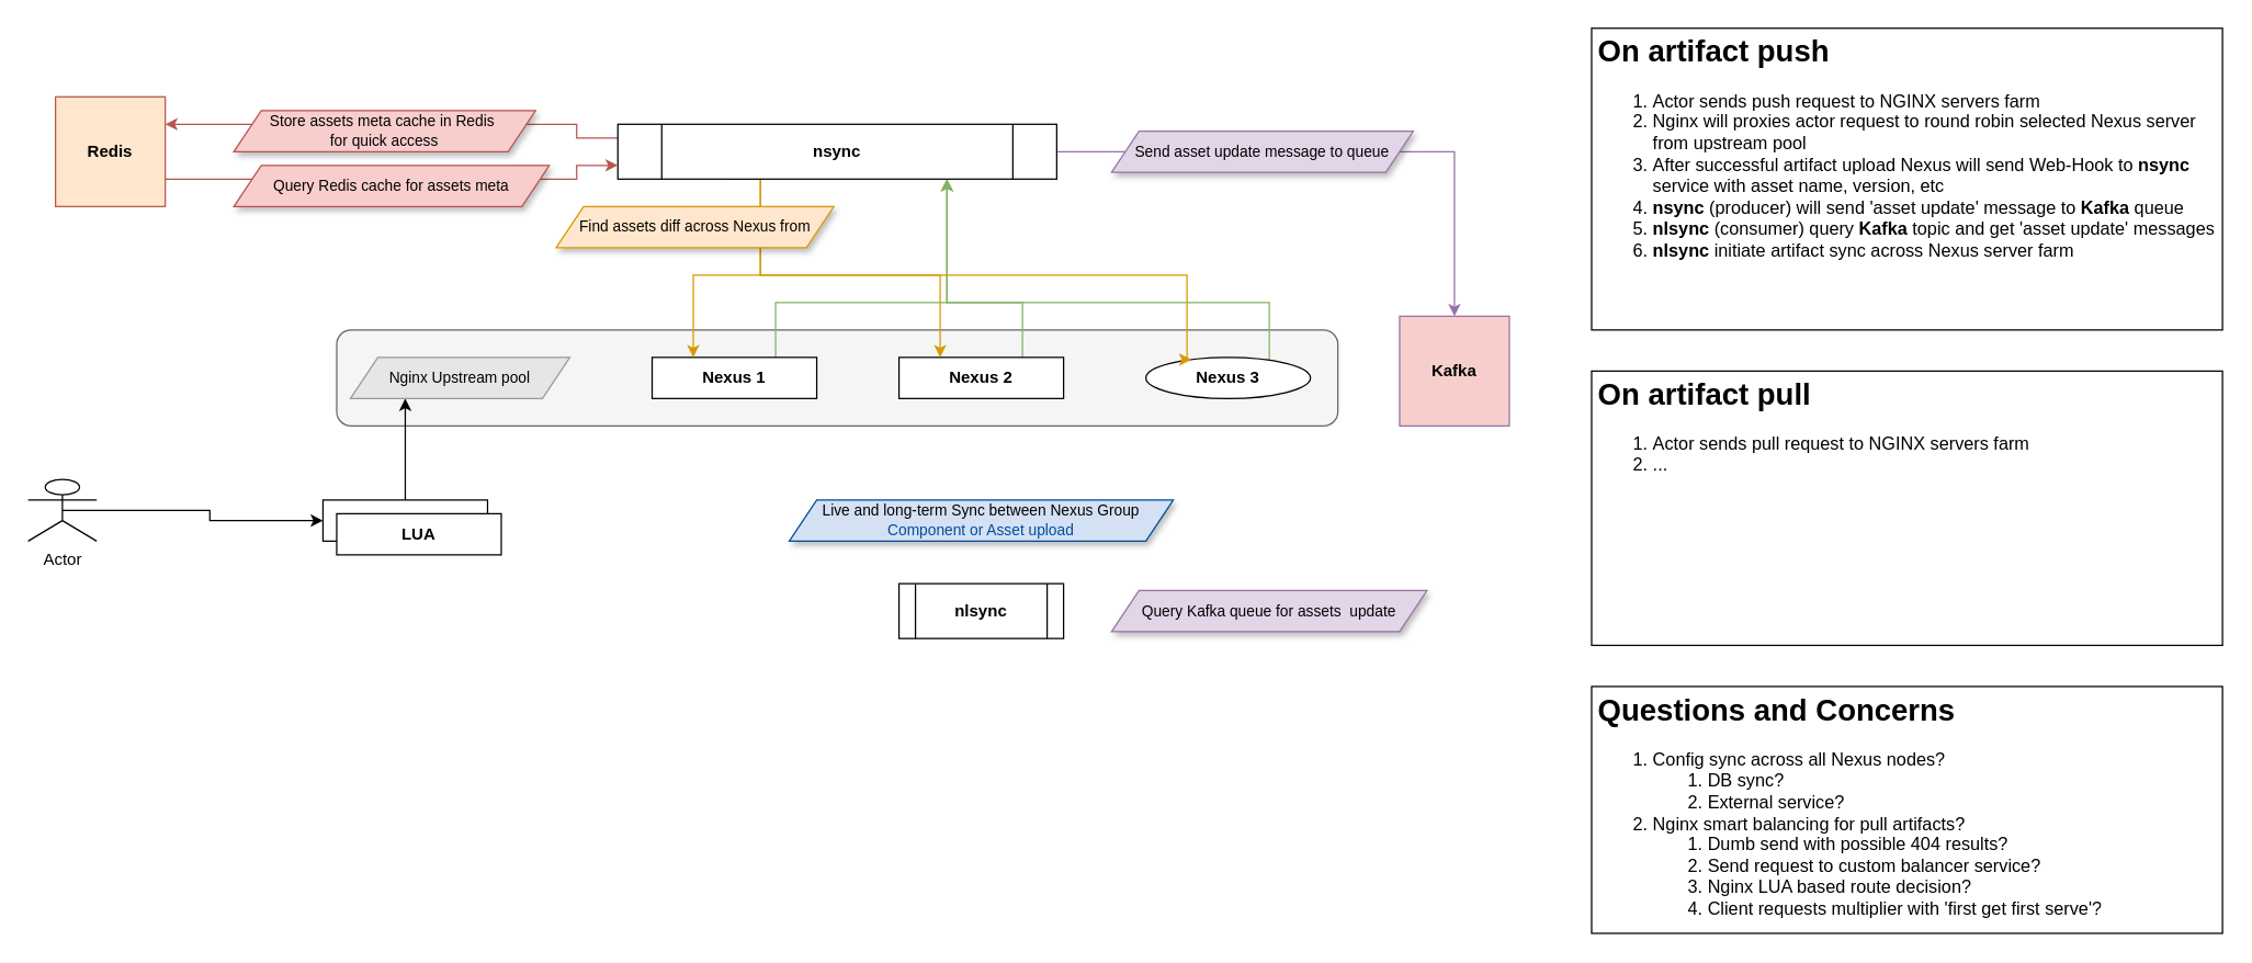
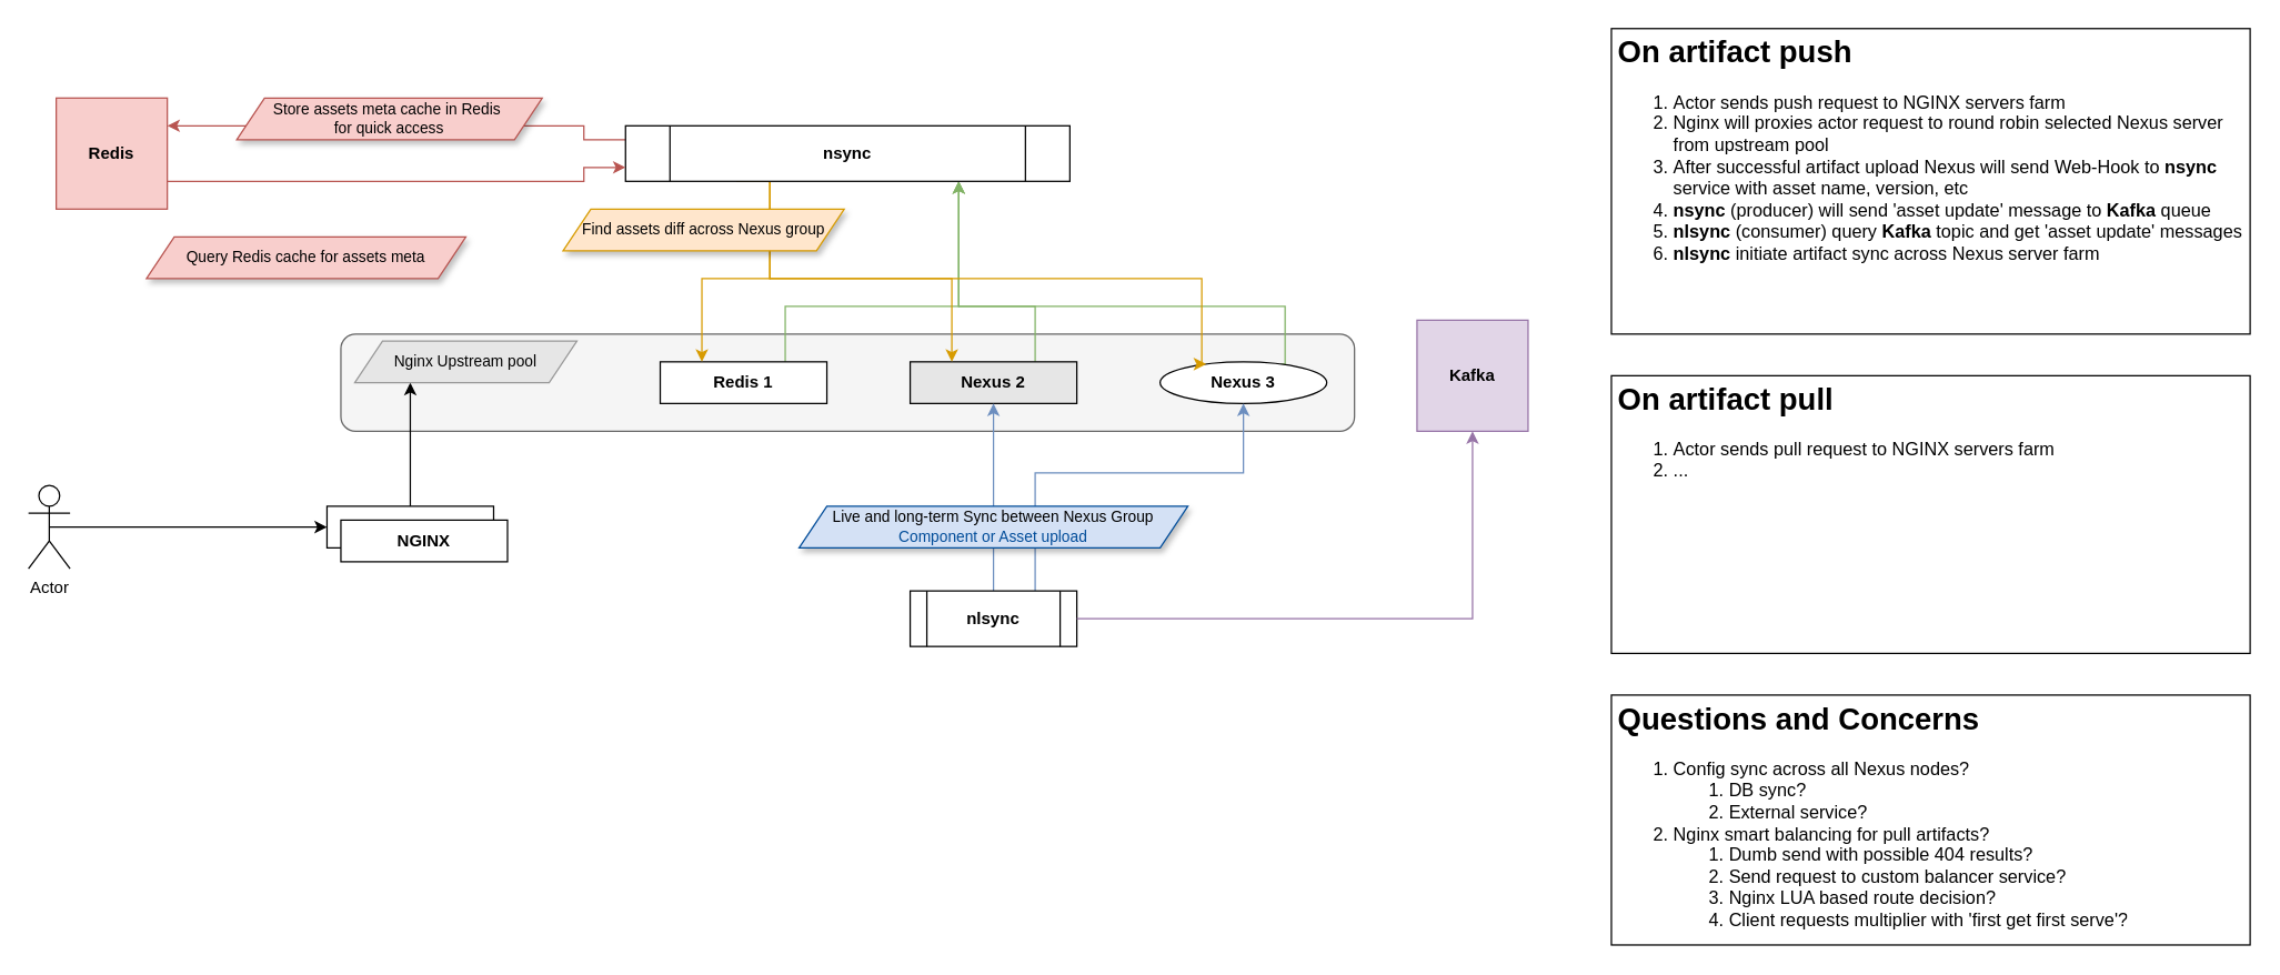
  <mxCell id="0" />
  <mxCell id="1" parent="0" />
  <mxCell id="2" value="" style="rounded=1;whiteSpace=wrap;html=1;shadow=0;fontSize=11;fontColor=#333333;strokeColor=#666666;fillColor=#f5f5f5;" vertex="1" parent="1"><mxGeometry x="245" y="240" width="730" height="70" as="geometry" /></mxCell>
  <mxCell id="3" style="edgeStyle=orthogonalEdgeStyle;rounded=0;orthogonalLoop=1;jettySize=auto;html=1;exitX=0.5;exitY=0.5;exitDx=0;exitDy=0;exitPerimeter=0;entryX=0;entryY=0.5;entryDx=0;entryDy=0;fontSize=11;fontColor=#000000;" edge="1" parent="1" source="4" target="23"><mxGeometry relative="1" as="geometry" /></mxCell>
- <mxCell id="4" value="Actor" style="shape=umlActor;verticalLabelPosition=bottom;verticalAlign=top;html=1;outlineConnect=0;" vertex="1" parent="1"><mxGeometry x="20" y="349" width="50" height="45" as="geometry" /></mxCell>
+ <mxCell id="4" value="Actor" style="shape=umlActor;verticalLabelPosition=bottom;verticalAlign=top;html=1;outlineConnect=0;" vertex="1" parent="1"><mxGeometry x="20" y="349" width="30" height="60" as="geometry" /></mxCell>
  <mxCell id="5" style="edgeStyle=orthogonalEdgeStyle;rounded=0;orthogonalLoop=1;jettySize=auto;html=1;exitX=0.75;exitY=0;exitDx=0;exitDy=0;entryX=0.75;entryY=1;entryDx=0;entryDy=0;fontSize=11;fontColor=#97D077;strokeColor=#82b366;fillColor=#d5e8d4;" edge="1" parent="1" source="6" target="16"><mxGeometry relative="1" as="geometry"><Array as="points"><mxPoint x="565" y="220" /><mxPoint x="690" y="220" /></Array></mxGeometry></mxCell>
- <mxCell id="6" value="Nexus 1" style="rounded=0;whiteSpace=wrap;html=1;fontStyle=1" vertex="1" parent="1"><mxGeometry x="475" y="260" width="120" height="30" as="geometry" /></mxCell>
+ <mxCell id="6" value="Redis 1" style="rounded=0;whiteSpace=wrap;html=1;fontStyle=1" vertex="1" parent="1"><mxGeometry x="475" y="260" width="120" height="30" as="geometry" /></mxCell>
  <mxCell id="7" style="edgeStyle=orthogonalEdgeStyle;rounded=0;orthogonalLoop=1;jettySize=auto;html=1;exitX=0.75;exitY=0;exitDx=0;exitDy=0;fontSize=11;fontColor=#97D077;entryX=0.75;entryY=1;entryDx=0;entryDy=0;strokeColor=#82b366;fillColor=#d5e8d4;" edge="1" parent="1" source="8" target="16"><mxGeometry relative="1" as="geometry"><mxPoint x="750" y="170" as="targetPoint" /><Array as="points"><mxPoint x="745" y="220" /><mxPoint x="690" y="220" /></Array></mxGeometry></mxCell>
- <mxCell id="8" value="Nexus 2" style="rounded=0;whiteSpace=wrap;html=1;fontStyle=1" vertex="1" parent="1"><mxGeometry x="655" y="260" width="120" height="30" as="geometry" /></mxCell>
+ <mxCell id="8" value="Nexus 2" style="rounded=0;whiteSpace=wrap;html=1;fontStyle=1;fillColor=#e6e6e6;" vertex="1" parent="1"><mxGeometry x="655" y="260" width="120" height="30" as="geometry" /></mxCell>
  <mxCell id="9" style="edgeStyle=orthogonalEdgeStyle;rounded=0;orthogonalLoop=1;jettySize=auto;html=1;exitX=0.75;exitY=0;exitDx=0;exitDy=0;entryX=0.75;entryY=1;entryDx=0;entryDy=0;fontColor=#97D077;fillColor=#d5e8d4;strokeColor=#82b366;" edge="1" parent="1" source="10" target="16"><mxGeometry relative="1" as="geometry"><Array as="points"><mxPoint x="925" y="220" /><mxPoint x="690" y="220" /></Array></mxGeometry></mxCell>
  <mxCell id="10" value="Nexus 3" style="ellipse;whiteSpace=wrap;html=1;fontStyle=1;" vertex="1" parent="1"><mxGeometry x="835" y="260" width="120" height="30" as="geometry" /></mxCell>
- <mxCell id="11" style="edgeStyle=orthogonalEdgeStyle;rounded=0;orthogonalLoop=1;jettySize=auto;html=1;exitX=1;exitY=0.5;exitDx=0;exitDy=0;entryX=0.5;entryY=0;entryDx=0;entryDy=0;fontSize=13;fontColor=#000000;fillColor=#e1d5e7;strokeColor=#9673a6;" edge="1" parent="1" source="16" target="34"><mxGeometry relative="1" as="geometry" /></mxCell>
  <mxCell id="12" style="edgeStyle=orthogonalEdgeStyle;rounded=0;orthogonalLoop=1;jettySize=auto;html=1;exitX=0.25;exitY=1;exitDx=0;exitDy=0;entryX=0.25;entryY=0;entryDx=0;entryDy=0;fontSize=13;fontColor=#000000;fillColor=#ffe6cc;strokeColor=#d79b00;" edge="1" parent="1" source="16" target="6"><mxGeometry relative="1" as="geometry"><Array as="points"><mxPoint x="554" y="130" /><mxPoint x="554" y="200" /><mxPoint x="505" y="200" /></Array></mxGeometry></mxCell>
  <mxCell id="13" style="edgeStyle=orthogonalEdgeStyle;rounded=0;orthogonalLoop=1;jettySize=auto;html=1;exitX=0.25;exitY=1;exitDx=0;exitDy=0;entryX=0.25;entryY=0;entryDx=0;entryDy=0;fontSize=13;fontColor=#000000;fillColor=#ffe6cc;strokeColor=#d79b00;" edge="1" parent="1" source="16" target="8"><mxGeometry relative="1" as="geometry"><Array as="points"><mxPoint x="554" y="130" /><mxPoint x="554" y="200" /><mxPoint x="685" y="200" /></Array></mxGeometry></mxCell>
  <mxCell id="14" style="edgeStyle=orthogonalEdgeStyle;rounded=0;orthogonalLoop=1;jettySize=auto;html=1;exitX=0.25;exitY=1;exitDx=0;exitDy=0;entryX=0.25;entryY=0;entryDx=0;entryDy=0;fontSize=13;fontColor=#000000;fillColor=#ffe6cc;strokeColor=#d79b00;" edge="1" parent="1" source="16" target="10"><mxGeometry relative="1" as="geometry"><Array as="points"><mxPoint x="554" y="130" /><mxPoint x="554" y="200" /><mxPoint x="865" y="200" /></Array></mxGeometry></mxCell>
  <mxCell id="15" style="edgeStyle=orthogonalEdgeStyle;rounded=0;orthogonalLoop=1;jettySize=auto;html=1;exitX=0;exitY=0.25;exitDx=0;exitDy=0;fontSize=11;fontColor=#000000;entryX=1;entryY=0.25;entryDx=0;entryDy=0;fillColor=#f8cecc;strokeColor=#b85450;" edge="1" parent="1" source="16" target="28"><mxGeometry relative="1" as="geometry"><Array as="points"><mxPoint x="420" y="100" /><mxPoint x="420" y="90" /></Array></mxGeometry></mxCell>
  <mxCell id="16" value="nsync" style="shape=process;whiteSpace=wrap;html=1;backgroundOutline=1;fontStyle=1" vertex="1" parent="1"><mxGeometry x="450" y="90" width="320" height="40" as="geometry" /></mxCell>
+ <mxCell id="17" style="edgeStyle=orthogonalEdgeStyle;rounded=0;orthogonalLoop=1;jettySize=auto;html=1;exitX=0.75;exitY=0;exitDx=0;exitDy=0;entryX=0.5;entryY=1;entryDx=0;entryDy=0;fontSize=11;fontColor=#006600;fillColor=#dae8fc;strokeColor=#6c8ebf;" edge="1" parent="1" source="19" target="10"><mxGeometry relative="1" as="geometry"><Array as="points"><mxPoint x="745" y="340" /><mxPoint x="895" y="340" /></Array></mxGeometry></mxCell>
+ <mxCell id="18" style="edgeStyle=orthogonalEdgeStyle;rounded=0;orthogonalLoop=1;jettySize=auto;html=1;exitX=0.5;exitY=0;exitDx=0;exitDy=0;entryX=0.5;entryY=1;entryDx=0;entryDy=0;fontSize=11;fontColor=#006600;strokeColor=#6c8ebf;fillColor=#dae8fc;" edge="1" parent="1" source="19" target="8"><mxGeometry relative="1" as="geometry" /></mxCell>
  <mxCell id="19" value="nlsync" style="shape=process;whiteSpace=wrap;html=1;backgroundOutline=1;fontStyle=1" vertex="1" parent="1"><mxGeometry x="655" y="425" width="120" height="40" as="geometry" /></mxCell>
  <mxCell id="20" value="Live and long-term Sync between Nexus Group&lt;font style=&quot;font-size: 11px;&quot;&gt;&lt;br style=&quot;font-size: 11px;&quot;&gt;&lt;font color=&quot;#004c99&quot; style=&quot;font-size: 11px;&quot;&gt;Component or Asset upload&lt;/font&gt;&lt;/font&gt;" style="shape=parallelogram;perimeter=parallelogramPerimeter;whiteSpace=wrap;html=1;fixedSize=1;shadow=1;fontColor=default;strokeColor=#004C99;fillColor=#D4E1F5;gradientColor=none;rounded=0;fontSize=11;" vertex="1" parent="1"><mxGeometry x="575" y="364" width="280" height="30" as="geometry" /></mxCell>
- <mxCell id="21" value="Find assets diff across Nexus from" style="shape=parallelogram;perimeter=parallelogramPerimeter;whiteSpace=wrap;html=1;fixedSize=1;shadow=1;strokeColor=#d79b00;fillColor=#ffe6cc;rounded=0;fontSize=11;" vertex="1" parent="1"><mxGeometry x="405" y="150" width="202.5" height="30" as="geometry" /></mxCell>
+ <mxCell id="21" value="Find assets diff across Nexus group" style="shape=parallelogram;perimeter=parallelogramPerimeter;whiteSpace=wrap;html=1;fixedSize=1;shadow=1;strokeColor=#d79b00;fillColor=#ffe6cc;rounded=0;fontSize=11;" vertex="1" parent="1"><mxGeometry x="405" y="150" width="202.5" height="30" as="geometry" /></mxCell>
  <mxCell id="22" value="" style="group;fontStyle=1" vertex="1" connectable="0" parent="1"><mxGeometry x="235" y="364" width="130" height="40" as="geometry" /></mxCell>
  <mxCell id="23" value="" style="rounded=0;whiteSpace=wrap;html=1;shadow=0;fontSize=12;fontColor=default;strokeColor=default;fillColor=default;" vertex="1" parent="22"><mxGeometry width="120" height="30" as="geometry" /></mxCell>
- <mxCell id="24" value="LUA" style="rounded=0;whiteSpace=wrap;html=1;shadow=0;fontSize=12;fontColor=default;strokeColor=default;fillColor=default;fontStyle=1" vertex="1" parent="22"><mxGeometry x="10" y="10" width="120" height="30" as="geometry" /></mxCell>
+ <mxCell id="24" value="NGINX" style="rounded=0;whiteSpace=wrap;html=1;shadow=0;fontSize=12;fontColor=default;strokeColor=default;fillColor=default;fontStyle=1" vertex="1" parent="22"><mxGeometry x="10" y="10" width="120" height="30" as="geometry" /></mxCell>
  <mxCell id="25" style="edgeStyle=orthogonalEdgeStyle;rounded=0;orthogonalLoop=1;jettySize=auto;html=1;exitX=0.5;exitY=0;exitDx=0;exitDy=0;entryX=0.25;entryY=1;entryDx=0;entryDy=0;fontSize=11;fontColor=#BF8854;" edge="1" parent="1" source="23" target="26"><mxGeometry relative="1" as="geometry"><mxPoint x="310" y="290" as="targetPoint" /></mxGeometry></mxCell>
- <mxCell id="26" value="Nginx Upstream pool" style="shape=parallelogram;perimeter=parallelogramPerimeter;whiteSpace=wrap;html=1;fixedSize=1;shadow=0;fontSize=11;fontColor=#000000;strokeColor=#999999;fillColor=#E6E6E6;labelBackgroundColor=none;" vertex="1" parent="1"><mxGeometry x="255" y="260" width="160" height="30" as="geometry" /></mxCell>
+ <mxCell id="26" value="Nginx Upstream pool" style="shape=parallelogram;perimeter=parallelogramPerimeter;whiteSpace=wrap;html=1;fixedSize=1;shadow=0;fontSize=11;fontColor=#000000;strokeColor=#999999;fillColor=#E6E6E6;labelBackgroundColor=none;" vertex="1" parent="1"><mxGeometry x="255" y="245" width="160" height="30" as="geometry" /></mxCell>
  <mxCell id="27" style="edgeStyle=orthogonalEdgeStyle;rounded=0;orthogonalLoop=1;jettySize=auto;html=1;exitX=1;exitY=0.75;exitDx=0;exitDy=0;entryX=0;entryY=0.75;entryDx=0;entryDy=0;fontSize=11;fontColor=#000000;startArrow=none;startFill=0;endArrow=classic;endFill=1;fillColor=#f8cecc;strokeColor=#b85450;" edge="1" parent="1" source="28" target="16"><mxGeometry relative="1" as="geometry"><Array as="points"><mxPoint x="420" y="130" /><mxPoint x="420" y="120" /></Array></mxGeometry></mxCell>
- <mxCell id="28" value="Redis" style="rounded=0;whiteSpace=wrap;html=1;shadow=0;labelBackgroundColor=none;fontSize=12;strokeColor=#b85450;fillColor=#ffe6cc;fontStyle=1;" vertex="1" parent="1"><mxGeometry x="40" y="70" width="80" height="80" as="geometry" /></mxCell>
- <mxCell id="29" value="Store assets meta cache in Redis&amp;nbsp;&lt;br style=&quot;font-size: 11px;&quot;&gt;for quick access" style="shape=parallelogram;perimeter=parallelogramPerimeter;whiteSpace=wrap;html=1;fixedSize=1;shadow=1;strokeColor=#b85450;fillColor=#f8cecc;rounded=0;fontSize=11;" vertex="1" parent="1"><mxGeometry x="170" y="80" width="220" height="30" as="geometry" /></mxCell>
- <mxCell id="30" value="Query Redis cache for assets meta" style="shape=parallelogram;perimeter=parallelogramPerimeter;whiteSpace=wrap;html=1;fixedSize=1;shadow=1;strokeColor=#b85450;fillColor=#f8cecc;rounded=0;fontSize=11;" vertex="1" parent="1"><mxGeometry x="170" y="120" width="230" height="30" as="geometry" /></mxCell>
+ <mxCell id="28" value="Redis" style="rounded=0;whiteSpace=wrap;html=1;shadow=0;labelBackgroundColor=none;fontSize=12;strokeColor=#b85450;fillColor=#f8cecc;fontStyle=1" vertex="1" parent="1"><mxGeometry x="40" y="70" width="80" height="80" as="geometry" /></mxCell>
+ <mxCell id="29" value="Store assets meta cache in Redis&amp;nbsp;&lt;br style=&quot;font-size: 11px;&quot;&gt;for quick access" style="shape=parallelogram;perimeter=parallelogramPerimeter;whiteSpace=wrap;html=1;fixedSize=1;shadow=1;strokeColor=#b85450;fillColor=#f8cecc;rounded=0;fontSize=11;" vertex="1" parent="1"><mxGeometry x="170" y="70" width="220" height="30" as="geometry" /></mxCell>
+ <mxCell id="30" value="Query Redis cache for assets meta" style="shape=parallelogram;perimeter=parallelogramPerimeter;whiteSpace=wrap;html=1;fixedSize=1;shadow=1;strokeColor=#b85450;fillColor=#f8cecc;rounded=0;fontSize=11;" vertex="1" parent="1"><mxGeometry x="105" y="170" width="230" height="30" as="geometry" /></mxCell>
  <mxCell id="31" value="&lt;h1&gt;On artifact push&lt;/h1&gt;&lt;p&gt;&lt;/p&gt;&lt;ol style=&quot;font-size: 13px;&quot;&gt;&lt;li&gt;Actor sends push request to NGINX servers farm&lt;/li&gt;&lt;li&gt;Nginx will proxies actor request to round robin selected Nexus server from upstream pool&lt;/li&gt;&lt;li&gt;After successful artifact upload Nexus will send Web-Hook to &lt;b&gt;nsync&lt;/b&gt; service with asset name, version, etc&lt;/li&gt;&lt;li&gt;&lt;b&gt;nsync&lt;/b&gt; (producer) will send 'asset update' message to &lt;b&gt;Kafka&lt;/b&gt; queue&lt;/li&gt;&lt;li&gt;&lt;b&gt;nlsync&lt;/b&gt; (consumer) query &lt;b&gt;Kafka&lt;/b&gt; topic and get 'asset update' messages&lt;/li&gt;&lt;li&gt;&lt;b&gt;nlsync&lt;/b&gt;&amp;nbsp;initiate artifact sync across Nexus server farm&lt;/li&gt;&lt;/ol&gt;&lt;p&gt;&lt;/p&gt;" style="text;html=1;strokeColor=default;fillColor=default;spacing=5;spacingTop=-20;whiteSpace=wrap;overflow=hidden;rounded=0;shadow=0;labelBackgroundColor=none;fontSize=11;fontColor=#000000;" vertex="1" parent="1"><mxGeometry x="1160" y="20" width="460" height="220" as="geometry" /></mxCell>
  <mxCell id="32" value="&lt;h1&gt;On artifact pull&lt;/h1&gt;&lt;p&gt;&lt;/p&gt;&lt;ol style=&quot;font-size: 13px;&quot;&gt;&lt;li&gt;Actor sends pull request to NGINX servers farm&lt;/li&gt;&lt;li&gt;...&lt;/li&gt;&lt;/ol&gt;&lt;p&gt;&lt;/p&gt;" style="text;html=1;strokeColor=default;fillColor=default;spacing=5;spacingTop=-20;whiteSpace=wrap;overflow=hidden;rounded=0;shadow=0;labelBackgroundColor=none;fontSize=11;fontColor=#000000;" vertex="1" parent="1"><mxGeometry x="1160" y="270" width="460" height="200" as="geometry" /></mxCell>
- <mxCell id="34" value="Kafka" style="rounded=0;whiteSpace=wrap;html=1;shadow=0;labelBackgroundColor=none;fontSize=12;strokeColor=#9673a6;fillColor=#f8cecc;fontStyle=1;" vertex="1" parent="1"><mxGeometry x="1020" y="230" width="80" height="80" as="geometry" /></mxCell>
- <mxCell id="35" value="Send asset update message to queue" style="shape=parallelogram;perimeter=parallelogramPerimeter;whiteSpace=wrap;html=1;fixedSize=1;shadow=1;strokeColor=#9673a6;fillColor=#e1d5e7;rounded=0;fontSize=11;" vertex="1" parent="1"><mxGeometry x="810" y="95" width="220" height="30" as="geometry" /></mxCell>
- <mxCell id="36" value="Query Kafka queue for assets &amp;nbsp;update" style="shape=parallelogram;perimeter=parallelogramPerimeter;whiteSpace=wrap;html=1;fixedSize=1;shadow=1;strokeColor=#9673a6;fillColor=#e1d5e7;rounded=0;fontSize=11;" vertex="1" parent="1"><mxGeometry x="810" y="430" width="230" height="30" as="geometry" /></mxCell>
+ <mxCell id="33" style="edgeStyle=orthogonalEdgeStyle;rounded=0;orthogonalLoop=1;jettySize=auto;html=1;exitX=0.5;exitY=1;exitDx=0;exitDy=0;entryX=1;entryY=0.5;entryDx=0;entryDy=0;fontSize=13;fontColor=#000000;startArrow=classic;startFill=1;endArrow=none;endFill=0;fillColor=#e1d5e7;strokeColor=#9673a6;" edge="1" parent="1" source="34" target="19"><mxGeometry relative="1" as="geometry" /></mxCell>
+ <mxCell id="34" value="Kafka" style="rounded=0;whiteSpace=wrap;html=1;shadow=0;labelBackgroundColor=none;fontSize=12;strokeColor=#9673a6;fillColor=#e1d5e7;fontStyle=1" vertex="1" parent="1"><mxGeometry x="1020" y="230" width="80" height="80" as="geometry" /></mxCell>
  <mxCell id="37" value="&lt;h1&gt;Questions and Concerns&lt;/h1&gt;&lt;p&gt;&lt;/p&gt;&lt;ol style=&quot;font-size: 13px;&quot;&gt;&lt;li&gt;Config sync across all Nexus nodes?&lt;/li&gt;&lt;ol&gt;&lt;li&gt;DB sync?&lt;/li&gt;&lt;li&gt;External service?&lt;/li&gt;&lt;/ol&gt;&lt;li&gt;Nginx smart balancing for pull artifacts?&lt;/li&gt;&lt;ol&gt;&lt;li&gt;Dumb send with possible 404 results?&lt;/li&gt;&lt;li&gt;Send request to custom balancer service?&lt;/li&gt;&lt;li&gt;Nginx LUA based route decision?&lt;/li&gt;&lt;li&gt;Client requests multiplier with 'first get first serve'?&lt;/li&gt;&lt;/ol&gt;&lt;/ol&gt;&lt;p&gt;&lt;/p&gt;" style="text;html=1;strokeColor=default;fillColor=default;spacing=5;spacingTop=-20;whiteSpace=wrap;overflow=hidden;rounded=0;shadow=0;labelBackgroundColor=none;fontSize=11;fontColor=#000000;" vertex="1" parent="1"><mxGeometry x="1160" y="500" width="460" height="180" as="geometry" /></mxCell>
